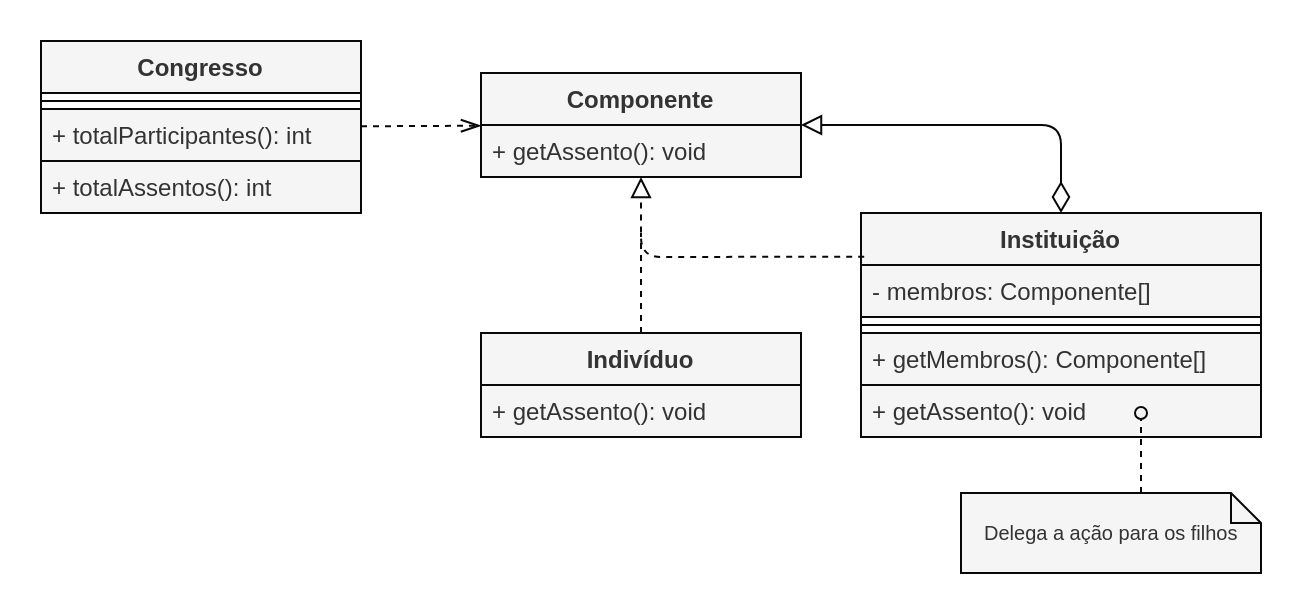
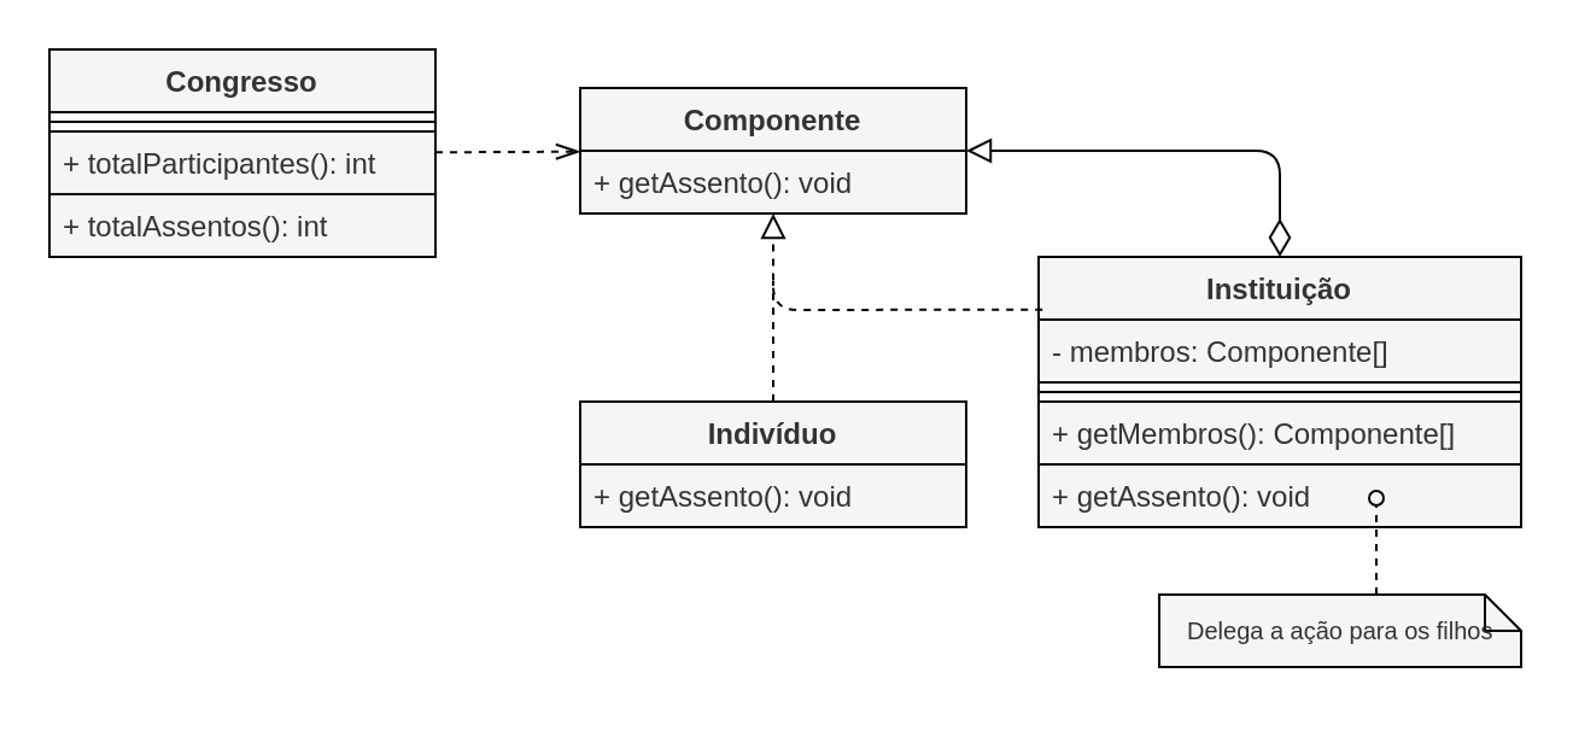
  <mxCell id="0" />
  <mxCell id="1" parent="0" />
  <mxCell id="2" value="Congresso" style="swimlane;fontStyle=1;align=center;verticalAlign=top;childLayout=stackLayout;horizontal=1;startSize=26;horizontalStack=0;resizeParent=1;resizeParentMax=0;resizeLast=0;collapsible=1;marginBottom=0;fillColor=#f5f5f5;fontColor=#333333;strokeColor=#080808;" parent="1" vertex="1"><mxGeometry x="20" y="20" width="160" height="86" as="geometry" /></mxCell>
  <mxCell id="3" value="" style="line;strokeWidth=1;fillColor=#f5f5f5;align=left;verticalAlign=middle;spacingTop=-1;spacingLeft=3;spacingRight=3;rotatable=0;labelPosition=right;points=[];portConstraint=eastwest;fontColor=#333333;strokeColor=#080808;" parent="2" vertex="1"><mxGeometry y="26" width="160" height="8" as="geometry" /></mxCell>
  <mxCell id="4" value="+ totalParticipantes(): int" style="text;strokeColor=#080808;fillColor=#f5f5f5;align=left;verticalAlign=top;spacingLeft=4;spacingRight=4;overflow=hidden;rotatable=0;points=[[0,0.5],[1,0.5]];portConstraint=eastwest;fontColor=#333333;" parent="2" vertex="1"><mxGeometry y="34" width="160" height="26" as="geometry" /></mxCell>
  <mxCell id="5" value="+ totalAssentos(): int" style="text;strokeColor=#080808;fillColor=#f5f5f5;align=left;verticalAlign=top;spacingLeft=4;spacingRight=4;overflow=hidden;rotatable=0;points=[[0,0.5],[1,0.5]];portConstraint=eastwest;fontColor=#333333;" parent="2" vertex="1"><mxGeometry y="60" width="160" height="26" as="geometry" /></mxCell>
  <mxCell id="6" value="Indivíduo" style="swimlane;fontStyle=1;align=center;verticalAlign=top;childLayout=stackLayout;horizontal=1;startSize=26;horizontalStack=0;resizeParent=1;resizeParentMax=0;resizeLast=0;collapsible=1;marginBottom=0;fillColor=#f5f5f5;fontColor=#333333;strokeColor=#080808;" parent="1" vertex="1"><mxGeometry x="240" y="166" width="160" height="52" as="geometry" /></mxCell>
  <mxCell id="7" value="+ getAssento(): void" style="text;strokeColor=#080808;fillColor=#f5f5f5;align=left;verticalAlign=top;spacingLeft=4;spacingRight=4;overflow=hidden;rotatable=0;points=[[0,0.5],[1,0.5]];portConstraint=eastwest;fontColor=#333333;" parent="6" vertex="1"><mxGeometry y="26" width="160" height="26" as="geometry" /></mxCell>
  <mxCell id="8" value="Instituição" style="swimlane;fontStyle=1;align=center;verticalAlign=top;childLayout=stackLayout;horizontal=1;startSize=26;horizontalStack=0;resizeParent=1;resizeParentMax=0;resizeLast=0;collapsible=1;marginBottom=0;fillColor=#f5f5f5;fontColor=#333333;strokeColor=#080808;" parent="1" vertex="1"><mxGeometry x="430" y="106" width="200" height="112" as="geometry" /></mxCell>
  <mxCell id="9" value="- membros: Componente[]" style="text;strokeColor=#080808;fillColor=#f5f5f5;align=left;verticalAlign=top;spacingLeft=4;spacingRight=4;overflow=hidden;rotatable=0;points=[[0,0.5],[1,0.5]];portConstraint=eastwest;fontColor=#333333;" parent="8" vertex="1"><mxGeometry y="26" width="200" height="26" as="geometry" /></mxCell>
  <mxCell id="10" value="" style="line;strokeWidth=1;fillColor=default;align=left;verticalAlign=middle;spacingTop=-1;spacingLeft=3;spacingRight=3;rotatable=0;labelPosition=right;points=[];portConstraint=eastwest;fontColor=#333333;strokeColor=#080808;" parent="8" vertex="1"><mxGeometry y="52" width="200" height="8" as="geometry" /></mxCell>
  <mxCell id="11" value="+ getMembros(): Componente[]" style="text;strokeColor=#080808;fillColor=#f5f5f5;align=left;verticalAlign=top;spacingLeft=4;spacingRight=4;overflow=hidden;rotatable=0;points=[[0,0.5],[1,0.5]];portConstraint=eastwest;fontColor=#333333;" parent="8" vertex="1"><mxGeometry y="60" width="200" height="26" as="geometry" /></mxCell>
  <mxCell id="12" value="+ getAssento(): void" style="text;strokeColor=#080808;fillColor=#f5f5f5;align=left;verticalAlign=top;spacingLeft=4;spacingRight=4;overflow=hidden;rotatable=0;points=[[0,0.5],[1,0.5]];portConstraint=eastwest;fontColor=#333333;" parent="8" vertex="1"><mxGeometry y="86" width="200" height="26" as="geometry" /></mxCell>
  <mxCell id="13" value="Componente" style="swimlane;fontStyle=1;align=center;verticalAlign=top;childLayout=stackLayout;horizontal=1;startSize=26;horizontalStack=0;resizeParent=1;resizeParentMax=0;resizeLast=0;collapsible=1;marginBottom=0;fillColor=#f5f5f5;fontColor=#333333;strokeColor=#080808;" parent="1" vertex="1"><mxGeometry x="240" y="36" width="160" height="52" as="geometry" /></mxCell>
  <mxCell id="14" value="+ getAssento(): void" style="text;strokeColor=#080808;fillColor=#f5f5f5;align=left;verticalAlign=top;spacingLeft=4;spacingRight=4;overflow=hidden;rotatable=0;points=[[0,0.5],[1,0.5]];portConstraint=eastwest;fontColor=#333333;" parent="13" vertex="1"><mxGeometry y="26" width="160" height="26" as="geometry" /></mxCell>
  <mxCell id="15" value="" style="endArrow=none;startArrow=none;endFill=0;startFill=0;endSize=8;html=1;verticalAlign=bottom;labelBackgroundColor=none;dashed=1;fillColor=#f5f5f5;strokeColor=#080808;" parent="1" source="6" edge="1"><mxGeometry width="160" relative="1" as="geometry"><mxPoint x="260" y="116" as="sourcePoint" /><mxPoint x="320" y="116" as="targetPoint" /></mxGeometry></mxCell>
  <mxCell id="16" value="" style="endArrow=openThin;startArrow=none;endFill=0;startFill=0;endSize=8;html=1;verticalAlign=bottom;labelBackgroundColor=none;fillColor=#f5f5f5;strokeColor=#080808;dashed=1;" parent="1" source="2" target="13" edge="1"><mxGeometry width="160" relative="1" as="geometry"><mxPoint x="460" y="76" as="sourcePoint" /><mxPoint x="410" y="76" as="targetPoint" /></mxGeometry></mxCell>
- <mxCell id="17" value="Delega a ação para os filhos" style="shape=note;size=15;align=left;spacingLeft=10;html=1;whiteSpace=wrap;fontSize=10;fillColor=#f5f5f5;fontColor=#333333;strokeColor=#080808;" parent="1" vertex="1"><mxGeometry x="480" y="246" width="150" height="40" as="geometry" /></mxCell>
+ <mxCell id="17" value="Delega a ação para os filhos" style="shape=note;size=15;align=left;spacingLeft=10;html=1;whiteSpace=wrap;fontSize=10;fillColor=#f5f5f5;fontColor=#333333;strokeColor=#080808;" parent="1" vertex="1"><mxGeometry x="480" y="246" width="150" height="30" as="geometry" /></mxCell>
  <mxCell id="18" style="edgeStyle=none;html=1;startArrow=none;startFill=0;endArrow=oval;endFill=0;dashed=1;entryX=0.7;entryY=0.538;entryDx=0;entryDy=0;entryPerimeter=0;exitX=0.6;exitY=0;exitDx=0;exitDy=0;exitPerimeter=0;fillColor=#f5f5f5;strokeColor=#080808;" parent="1" source="17" target="12" edge="1"><mxGeometry relative="1" as="geometry"><mxPoint x="340" y="226" as="targetPoint" /><mxPoint x="548" y="246" as="sourcePoint" /></mxGeometry></mxCell>
  <mxCell id="19" value="" style="endArrow=block;startArrow=diamondThin;endFill=0;startFill=0;endSize=8;html=1;verticalAlign=bottom;labelBackgroundColor=none;startSize=13;fillColor=#f5f5f5;strokeColor=#080808;" parent="1" source="8" target="13" edge="1"><mxGeometry width="160" relative="1" as="geometry"><mxPoint x="450" y="162" as="sourcePoint" /><mxPoint x="320" y="88" as="targetPoint" /><Array as="points"><mxPoint x="530" y="62" /></Array></mxGeometry></mxCell>
  <mxCell id="20" value="" style="endArrow=block;startArrow=none;endFill=0;startFill=0;endSize=8;html=1;verticalAlign=bottom;labelBackgroundColor=none;dashed=1;exitX=0.008;exitY=0.195;exitDx=0;exitDy=0;exitPerimeter=0;fillColor=#f5f5f5;strokeColor=#080808;" parent="1" source="8" target="13" edge="1"><mxGeometry width="160" relative="1" as="geometry"><mxPoint x="451.6" y="127.84" as="sourcePoint" /><mxPoint x="320" y="88" as="targetPoint" /><Array as="points"><mxPoint x="320" y="128" /></Array></mxGeometry></mxCell>
